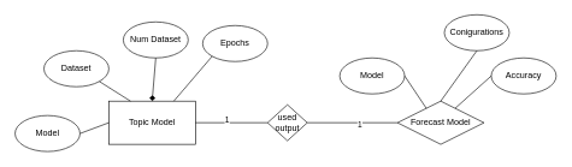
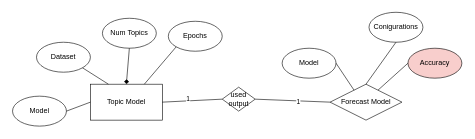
  <mxCell id="0" />
  <mxCell id="1" parent="0" />
  <mxCell id="2" value="Topic Model" style="rounded=0;whiteSpace=wrap;html=1;" vertex="1" parent="1"><mxGeometry x="150" y="140" width="120" height="60" as="geometry" /></mxCell>
  <mxCell id="3" value="Dataset" style="ellipse;whiteSpace=wrap;html=1;" vertex="1" parent="1"><mxGeometry x="60" y="70" width="90" height="50" as="geometry" /></mxCell>
- <mxCell id="4" value="Num Dataset" style="ellipse;whiteSpace=wrap;html=1;" vertex="1" parent="1"><mxGeometry x="170" y="30" width="90" height="50" as="geometry" /></mxCell>
+ <mxCell id="4" value="Num Topics" style="ellipse;whiteSpace=wrap;html=1;" vertex="1" parent="1"><mxGeometry x="170" y="30" width="90" height="50" as="geometry" /></mxCell>
  <mxCell id="5" value="Epochs" style="ellipse;whiteSpace=wrap;html=1;" vertex="1" parent="1"><mxGeometry x="280" y="35" width="90" height="50" as="geometry" /></mxCell>
  <mxCell id="6" value="Model" style="ellipse;whiteSpace=wrap;html=1;" vertex="1" parent="1"><mxGeometry x="20" y="160" width="90" height="50" as="geometry" /></mxCell>
  <mxCell id="7" value="" style="endArrow=none;html=1;rounded=0;entryX=0;entryY=0.5;entryDx=0;entryDy=0;exitX=1;exitY=0.5;exitDx=0;exitDy=0;" edge="1" parent="1" source="6" target="2"><mxGeometry width="50" height="50" relative="1" as="geometry"><mxPoint x="80" y="310" as="sourcePoint" /><mxPoint x="130" y="260" as="targetPoint" /></mxGeometry></mxCell>
  <mxCell id="8" value="" style="endArrow=none;html=1;rounded=0;entryX=0.25;entryY=0;entryDx=0;entryDy=0;exitX=1;exitY=1;exitDx=0;exitDy=0;" edge="1" parent="1" source="3" target="2"><mxGeometry width="50" height="50" relative="1" as="geometry"><mxPoint x="120" y="195" as="sourcePoint" /><mxPoint x="160" y="180" as="targetPoint" /></mxGeometry></mxCell>
  <mxCell id="9" value="" style="endArrow=diamond;html=1;rounded=0;entryX=0.5;entryY=0;entryDx=0;entryDy=0;exitX=0.5;exitY=1;exitDx=0;exitDy=0;" edge="1" parent="1" source="4" target="2"><mxGeometry width="50" height="50" relative="1" as="geometry"><mxPoint x="130" y="205" as="sourcePoint" /><mxPoint x="170" y="190" as="targetPoint" /></mxGeometry></mxCell>
  <mxCell id="10" value="" style="endArrow=none;html=1;rounded=0;entryX=0.75;entryY=0;entryDx=0;entryDy=0;exitX=0;exitY=1;exitDx=0;exitDy=0;" edge="1" parent="1" source="5" target="2"><mxGeometry width="50" height="50" relative="1" as="geometry"><mxPoint x="140" y="215" as="sourcePoint" /><mxPoint x="180" y="200" as="targetPoint" /></mxGeometry></mxCell>
- <mxCell id="11" value="used output" style="rhombus;whiteSpace=wrap;html=1;" vertex="1" parent="1"><mxGeometry x="370" y="145" width="55" height="50" as="geometry" /></mxCell>
+ <mxCell id="11" value="used output" style="rhombus;whiteSpace=wrap;html=1;" vertex="1" parent="1"><mxGeometry x="370" y="145" width="55" height="40" as="geometry" /></mxCell>
  <mxCell id="12" value="" style="endArrow=none;html=1;rounded=0;entryX=0;entryY=0.5;entryDx=0;entryDy=0;exitX=1;exitY=0.5;exitDx=0;exitDy=0;" edge="1" parent="1" source="2" target="11"><mxGeometry width="50" height="50" relative="1" as="geometry"><mxPoint x="290" y="340" as="sourcePoint" /><mxPoint x="340" y="290" as="targetPoint" /></mxGeometry></mxCell>
  <mxCell id="13" value="1" style="edgeLabel;html=1;align=center;verticalAlign=middle;resizable=0;points=[];" vertex="1" connectable="0" parent="12"><mxGeometry x="-0.14" y="5" relative="1" as="geometry"><mxPoint y="1" as="offset" /></mxGeometry></mxCell>
  <mxCell id="14" value="Forecast Model" style="rhombus;whiteSpace=wrap;html=1;" vertex="1" parent="1"><mxGeometry x="550" y="140" width="120" height="60" as="geometry" /></mxCell>
  <mxCell id="15" value="" style="endArrow=none;html=1;rounded=0;entryX=1;entryY=0.5;entryDx=0;entryDy=0;exitX=0;exitY=0.5;exitDx=0;exitDy=0;" edge="1" parent="1" source="14" target="11"><mxGeometry width="50" height="50" relative="1" as="geometry"><mxPoint x="290" y="330" as="sourcePoint" /><mxPoint x="340" y="280" as="targetPoint" /></mxGeometry></mxCell>
  <mxCell id="16" value="1" style="edgeLabel;html=1;align=center;verticalAlign=middle;resizable=0;points=[];" vertex="1" connectable="0" parent="15"><mxGeometry x="-0.152" y="2" relative="1" as="geometry"><mxPoint as="offset" /></mxGeometry></mxCell>
  <mxCell id="17" value="Model" style="ellipse;whiteSpace=wrap;html=1;" vertex="1" parent="1"><mxGeometry x="470" y="80" width="90" height="50" as="geometry" /></mxCell>
  <mxCell id="18" value="Conigurations" style="ellipse;whiteSpace=wrap;html=1;" vertex="1" parent="1"><mxGeometry x="615" y="20" width="90" height="50" as="geometry" /></mxCell>
- <mxCell id="19" value="Accuracy" style="ellipse;whiteSpace=wrap;html=1;" vertex="1" parent="1"><mxGeometry x="680" y="80" width="90" height="50" as="geometry" /></mxCell>
+ <mxCell id="19" value="Accuracy" style="ellipse;whiteSpace=wrap;html=1;fillColor=#f8cecc;" vertex="1" parent="1"><mxGeometry x="680" y="80" width="90" height="50" as="geometry" /></mxCell>
  <mxCell id="20" value="" style="endArrow=none;html=1;rounded=0;entryX=0.5;entryY=1;entryDx=0;entryDy=0;exitX=0.5;exitY=0;exitDx=0;exitDy=0;" edge="1" parent="1" source="14" target="18"><mxGeometry width="50" height="50" relative="1" as="geometry"><mxPoint x="590" y="140" as="sourcePoint" /><mxPoint x="640" y="90" as="targetPoint" /></mxGeometry></mxCell>
  <mxCell id="21" value="" style="endArrow=none;html=1;rounded=0;entryX=0;entryY=0.5;entryDx=0;entryDy=0;exitX=0.75;exitY=0;exitDx=0;exitDy=0;" edge="1" parent="1" source="14" target="19"><mxGeometry width="50" height="50" relative="1" as="geometry"><mxPoint x="620" y="150" as="sourcePoint" /><mxPoint x="635" y="90" as="targetPoint" /></mxGeometry></mxCell>
  <mxCell id="22" value="" style="endArrow=none;html=1;rounded=0;entryX=1;entryY=0.5;entryDx=0;entryDy=0;exitX=0.25;exitY=0;exitDx=0;exitDy=0;" edge="1" parent="1" source="14" target="17"><mxGeometry width="50" height="50" relative="1" as="geometry"><mxPoint x="650" y="150" as="sourcePoint" /><mxPoint x="690" y="115" as="targetPoint" /></mxGeometry></mxCell>
